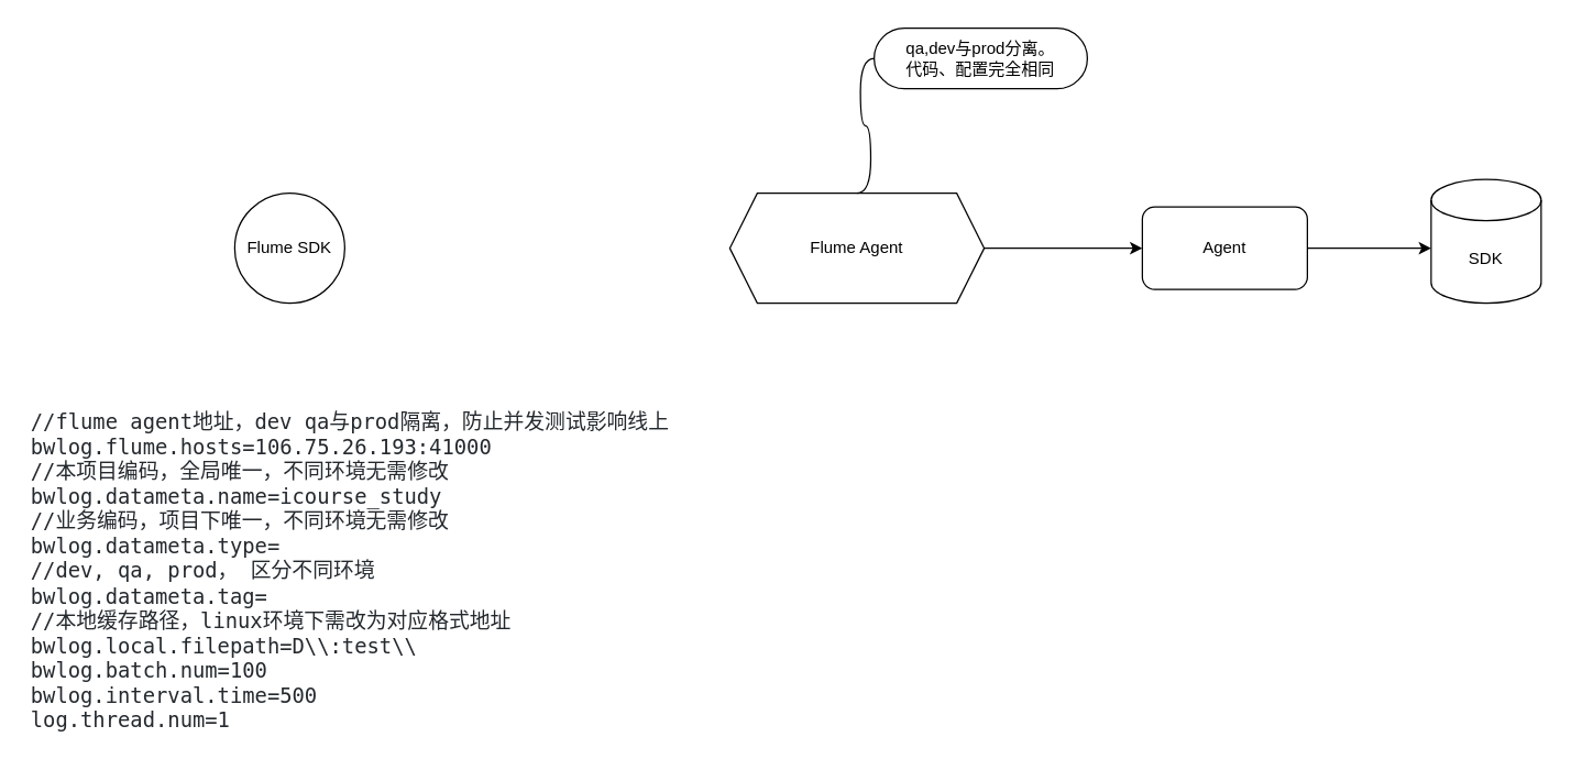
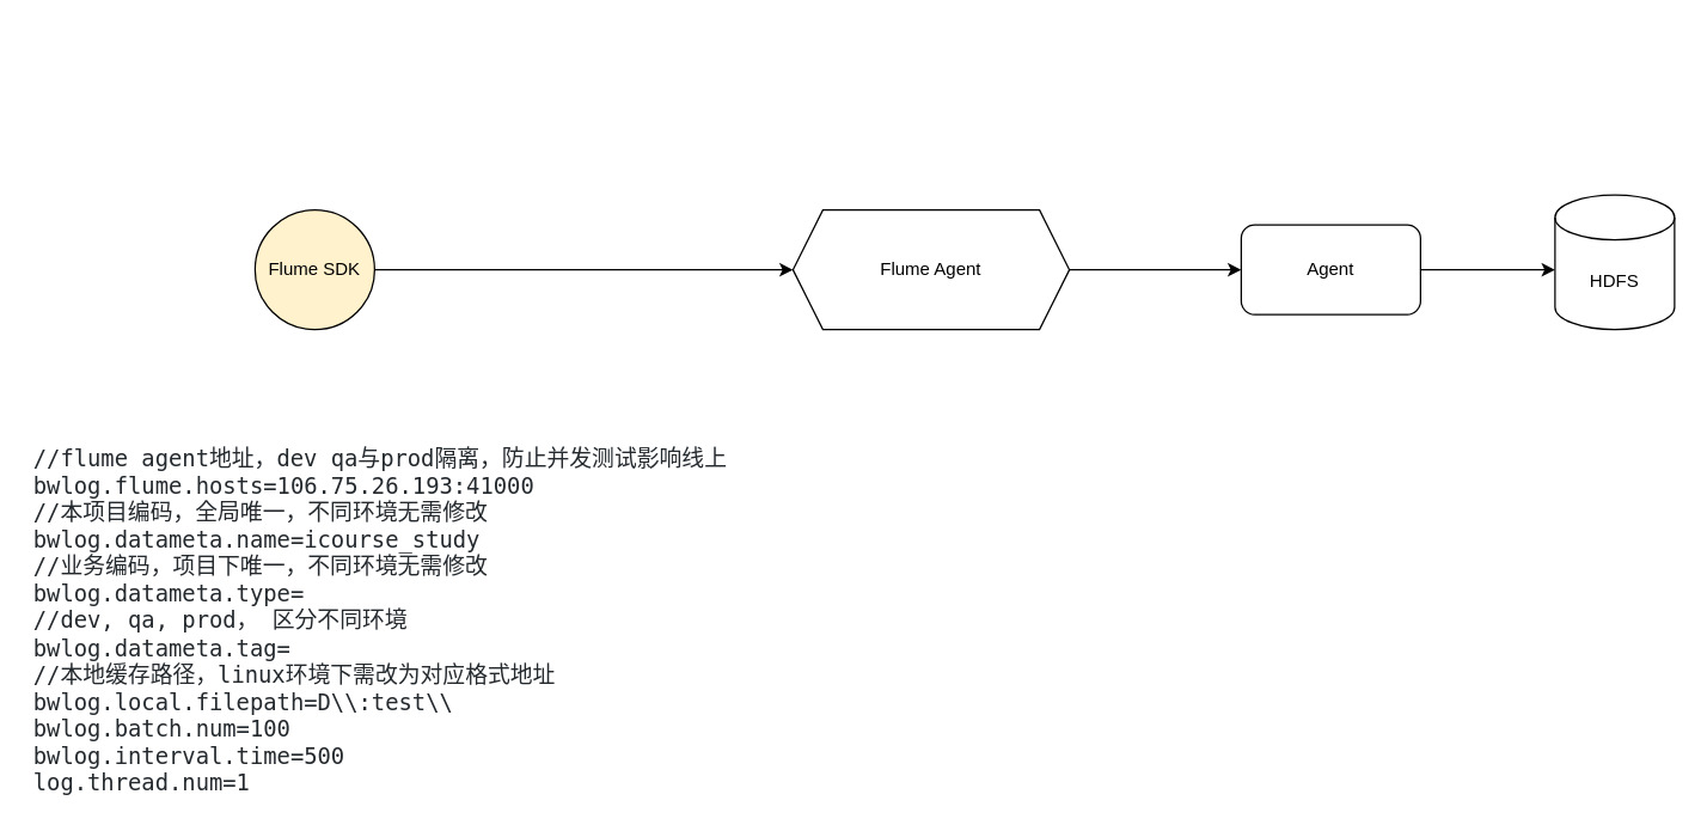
  <mxCell id="0" />
  <mxCell id="1" parent="0" />
  <mxCell id="2" value="&lt;pre style=&quot;background-color: rgb(255 , 255 , 255)&quot;&gt;&lt;font color=&quot;#24292e&quot; face=&quot;fira code, monospace&quot;&gt;&lt;span style=&quot;font-size: 15.067px&quot;&gt;//flume agent地址，dev qa与prod隔离，防止并发测试影响线上&lt;br/&gt;bwlog.flume.hosts=106.75.26.193:41000&lt;br/&gt;//本项目编码，全局唯一，不同环境无需修改&lt;br/&gt;bwlog.datameta.name=icourse_study&lt;br/&gt;//业务编码，项目下唯一，不同环境无需修改&lt;br/&gt;bwlog.datameta.type=&lt;br/&gt;//dev, qa, prod， 区分不同环境&lt;br/&gt;bwlog.datameta.tag=&lt;br/&gt;//本地缓存路径，linux环境下需改为对应格式地址&lt;br/&gt;bwlog.local.filepath=D\\:test\\&lt;br/&gt;bwlog.batch.num=100&lt;br/&gt;bwlog.interval.time=500&lt;br/&gt;log.thread.num=1&lt;/span&gt;&lt;span style=&quot;font-size: 11.3pt&quot;&gt;&lt;br&gt;&lt;/span&gt;&lt;/font&gt;&lt;/pre&gt;" style="text;html=1;strokeColor=none;fillColor=none;align=left;verticalAlign=middle;whiteSpace=wrap;rounded=0;" vertex="1" parent="1"><mxGeometry x="20" y="300" width="460" height="230" as="geometry" /></mxCell>
- <mxCell id="4" value="Flume SDK" style="ellipse;whiteSpace=wrap;html=1;aspect=fixed;" vertex="1" parent="1"><mxGeometry x="170" y="140" width="80" height="80" as="geometry" /></mxCell>
+ <mxCell id="3" style="edgeStyle=orthogonalEdgeStyle;rounded=0;orthogonalLoop=1;jettySize=auto;html=1;entryX=0;entryY=0.5;entryDx=0;entryDy=0;" edge="1" parent="1" source="4" target="6"><mxGeometry relative="1" as="geometry" /></mxCell>
+ <mxCell id="4" value="Flume SDK" style="ellipse;whiteSpace=wrap;html=1;aspect=fixed;fillColor=#fff2cc;" vertex="1" parent="1"><mxGeometry x="170" y="140" width="80" height="80" as="geometry" /></mxCell>
  <mxCell id="5" style="edgeStyle=orthogonalEdgeStyle;rounded=0;orthogonalLoop=1;jettySize=auto;html=1;" edge="1" parent="1" source="6"><mxGeometry relative="1" as="geometry"><mxPoint x="830" y="180" as="targetPoint" /></mxGeometry></mxCell>
  <mxCell id="6" value="Flume Agent" style="shape=hexagon;perimeter=hexagonPerimeter2;whiteSpace=wrap;html=1;fixedSize=1;align=center;" vertex="1" parent="1"><mxGeometry x="530" y="140" width="185" height="80" as="geometry" /></mxCell>
- <mxCell id="7" value="qa,dev与prod分离。&lt;br&gt;代码、配置完全相同" style="whiteSpace=wrap;html=1;rounded=1;arcSize=50;align=center;verticalAlign=middle;strokeWidth=1;autosize=1;spacing=4;treeFolding=1;treeMoving=1;newEdgeStyle={&quot;edgeStyle&quot;:&quot;entityRelationEdgeStyle&quot;,&quot;startArrow&quot;:&quot;none&quot;,&quot;endArrow&quot;:&quot;none&quot;,&quot;segment&quot;:10,&quot;curved&quot;:1};" vertex="1" parent="1"><mxGeometry x="635" y="20" width="155" height="44" as="geometry" /></mxCell>
- <mxCell id="8" value="" style="edgeStyle=entityRelationEdgeStyle;startArrow=none;endArrow=none;segment=10;curved=1;exitX=0.5;exitY=0;exitDx=0;exitDy=0;" edge="1" target="7" parent="1" source="6"><mxGeometry relative="1" as="geometry"><mxPoint x="560" y="120" as="sourcePoint" /></mxGeometry></mxCell>
  <mxCell id="9" style="edgeStyle=orthogonalEdgeStyle;rounded=0;orthogonalLoop=1;jettySize=auto;html=1;" edge="1" parent="1" source="10"><mxGeometry relative="1" as="geometry"><mxPoint x="1040" y="180" as="targetPoint" /></mxGeometry></mxCell>
  <mxCell id="10" value="Agent" style="rounded=1;whiteSpace=wrap;html=1;align=center;" vertex="1" parent="1"><mxGeometry x="830" y="150" width="120" height="60" as="geometry" /></mxCell>
- <mxCell id="11" value="SDK" style="shape=cylinder3;whiteSpace=wrap;html=1;boundedLbl=1;backgroundOutline=1;size=15;align=center;" vertex="1" parent="1"><mxGeometry x="1040" y="130" width="80" height="90" as="geometry" /></mxCell>
+ <mxCell id="11" value="HDFS" style="shape=cylinder3;whiteSpace=wrap;html=1;boundedLbl=1;backgroundOutline=1;size=15;align=center;" vertex="1" parent="1"><mxGeometry x="1040" y="130" width="80" height="90" as="geometry" /></mxCell>
